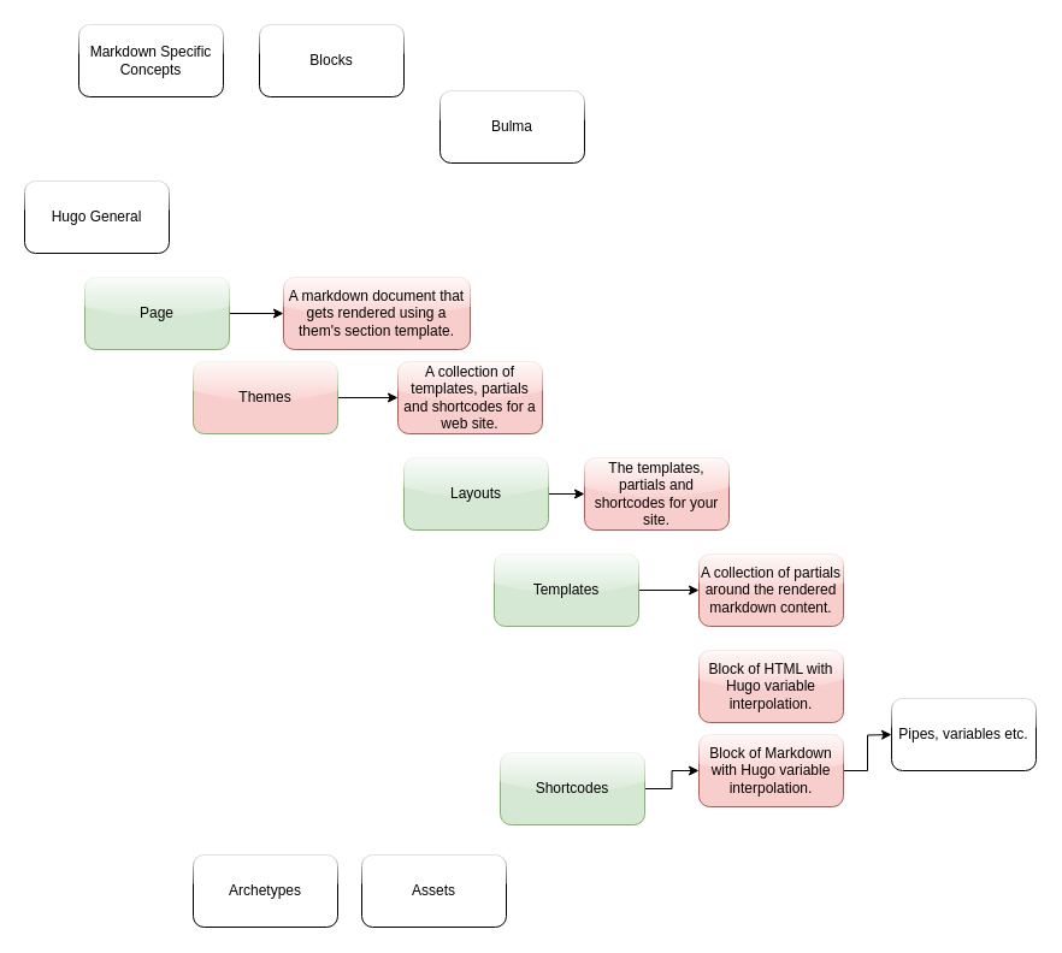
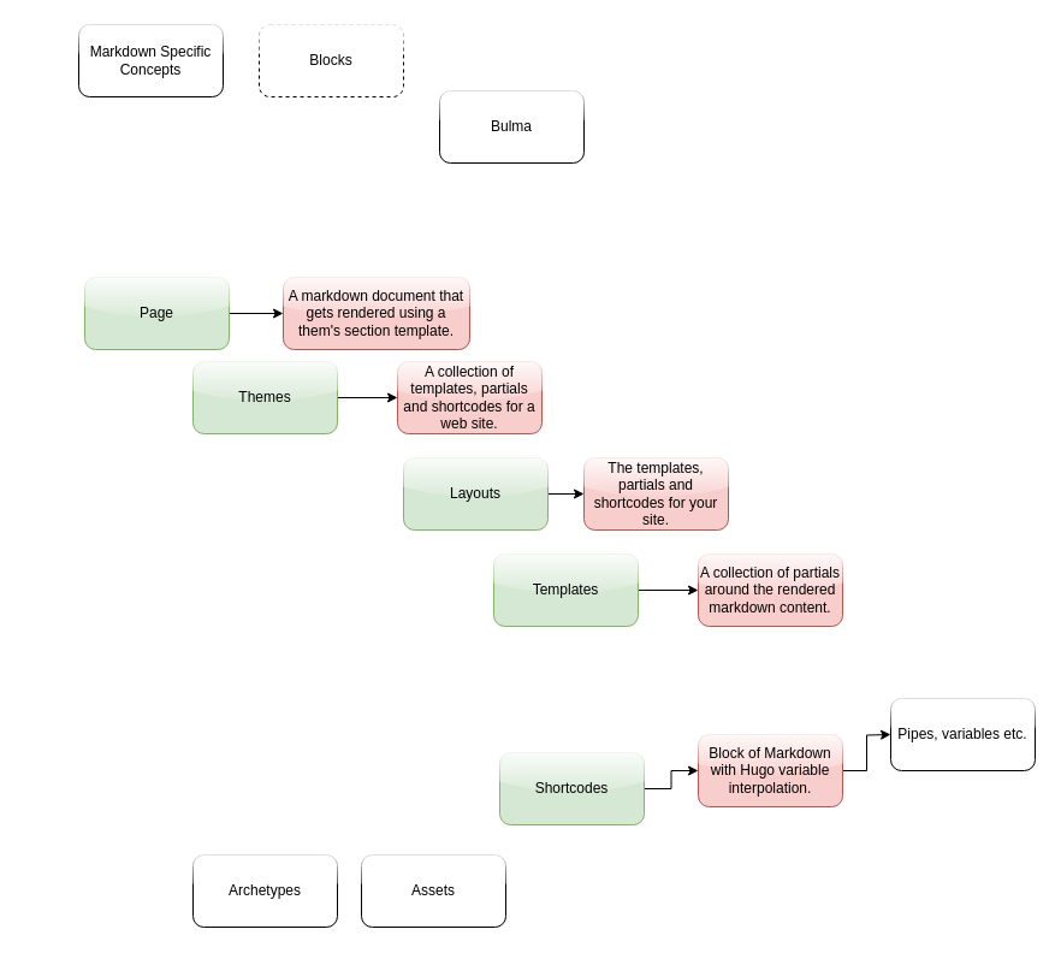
  <mxCell id="0" />
  <mxCell id="1" parent="0" />
- <mxCell id="2" value="Hugo General" style="rounded=1;whiteSpace=wrap;html=1;glass=1;" parent="1" vertex="1"><mxGeometry x="20" y="150" width="120" height="60" as="geometry" /></mxCell>
  <mxCell id="3" style="edgeStyle=orthogonalEdgeStyle;rounded=0;orthogonalLoop=1;jettySize=auto;html=1;" edge="1" parent="1" source="4" target="20"><mxGeometry relative="1" as="geometry" /></mxCell>
  <mxCell id="4" value="Templates" style="rounded=1;whiteSpace=wrap;html=1;glass=1;fillColor=#d5e8d4;strokeColor=#82b366;" parent="1" vertex="1"><mxGeometry x="410" y="460" width="120" height="60" as="geometry" /></mxCell>
  <mxCell id="5" style="edgeStyle=orthogonalEdgeStyle;rounded=0;orthogonalLoop=1;jettySize=auto;html=1;entryX=0;entryY=0.5;entryDx=0;entryDy=0;" edge="1" parent="1" source="6" target="19"><mxGeometry relative="1" as="geometry" /></mxCell>
  <mxCell id="6" value="Shortcodes" style="rounded=1;whiteSpace=wrap;html=1;glass=1;fillColor=#d5e8d4;strokeColor=#82b366;" parent="1" vertex="1"><mxGeometry x="415" y="625" width="120" height="60" as="geometry" /></mxCell>
  <mxCell id="7" value="Pipes, variables etc." style="rounded=1;whiteSpace=wrap;html=1;glass=1;" parent="1" vertex="1"><mxGeometry x="740" y="580" width="120" height="60" as="geometry" /></mxCell>
  <mxCell id="8" value="Markdown Specific Concepts" style="rounded=1;whiteSpace=wrap;html=1;glass=1;" parent="1" vertex="1"><mxGeometry x="65" y="20" width="120" height="60" as="geometry" /></mxCell>
- <mxCell id="9" value="Blocks" style="rounded=1;whiteSpace=wrap;html=1;glass=1;" parent="1" vertex="1"><mxGeometry x="215" y="20" width="120" height="60" as="geometry" /></mxCell>
+ <mxCell id="9" value="Blocks" style="rounded=1;whiteSpace=wrap;html=1;glass=1;dashed=1;" parent="1" vertex="1"><mxGeometry x="215" y="20" width="120" height="60" as="geometry" /></mxCell>
  <mxCell id="10" style="edgeStyle=orthogonalEdgeStyle;rounded=0;orthogonalLoop=1;jettySize=auto;html=1;" edge="1" parent="1" source="11" target="24"><mxGeometry relative="1" as="geometry" /></mxCell>
- <mxCell id="11" value="Themes" style="rounded=1;whiteSpace=wrap;html=1;glass=1;fillColor=#f8cecc;strokeColor=#82b366;" parent="1" vertex="1"><mxGeometry x="160" y="300" width="120" height="60" as="geometry" /></mxCell>
+ <mxCell id="11" value="Themes" style="rounded=1;whiteSpace=wrap;html=1;glass=1;fillColor=#d5e8d4;strokeColor=#82b366;" parent="1" vertex="1"><mxGeometry x="160" y="300" width="120" height="60" as="geometry" /></mxCell>
  <mxCell id="12" value="Archetypes&lt;span style=&quot;color: rgba(0, 0, 0, 0); font-family: monospace; font-size: 0px; text-align: start;&quot;&gt;%3CmxGraphModel%3E%3Croot%3E%3CmxCell%20id%3D%220%22%2F%3E%3CmxCell%20id%3D%221%22%20parent%3D%220%22%2F%3E%3CmxCell%20id%3D%222%22%20value%3D%22Blocks%22%20style%3D%22rounded%3D1%3BwhiteSpace%3Dwrap%3Bhtml%3D1%3Bglass%3D1%3B%22%20vertex%3D%221%22%20parent%3D%221%22%3E%3CmxGeometry%20x%3D%22400%22%20y%3D%22120%22%20width%3D%22120%22%20height%3D%2260%22%20as%3D%22geometry%22%2F%3E%3C%2FmxCell%3E%3C%2Froot%3E%3C%2FmxGraphModel%3E&lt;/span&gt;" style="rounded=1;whiteSpace=wrap;html=1;glass=1;" parent="1" vertex="1"><mxGeometry x="160" y="710" width="120" height="60" as="geometry" /></mxCell>
  <mxCell id="13" value="Assets" style="rounded=1;whiteSpace=wrap;html=1;glass=1;" parent="1" vertex="1"><mxGeometry x="300" y="710" width="120" height="60" as="geometry" /></mxCell>
  <mxCell id="14" style="edgeStyle=orthogonalEdgeStyle;rounded=0;orthogonalLoop=1;jettySize=auto;html=1;" edge="1" parent="1" source="15" target="25"><mxGeometry relative="1" as="geometry" /></mxCell>
  <mxCell id="15" value="Layouts" style="rounded=1;whiteSpace=wrap;html=1;glass=1;fillColor=#d5e8d4;strokeColor=#82b366;" parent="1" vertex="1"><mxGeometry x="335" y="380" width="120" height="60" as="geometry" /></mxCell>
  <mxCell id="16" value="Bulma" style="rounded=1;whiteSpace=wrap;html=1;glass=1;" vertex="1" parent="1"><mxGeometry x="365" y="75" width="120" height="60" as="geometry" /></mxCell>
- <mxCell id="17" value="Block of HTML with Hugo variable interpolation." style="rounded=1;whiteSpace=wrap;html=1;glass=1;fillColor=#f8cecc;strokeColor=#b85450;" vertex="1" parent="1"><mxGeometry x="580" y="540" width="120" height="60" as="geometry" /></mxCell>
  <mxCell id="18" style="edgeStyle=orthogonalEdgeStyle;rounded=0;orthogonalLoop=1;jettySize=auto;html=1;" edge="1" parent="1" source="19"><mxGeometry relative="1" as="geometry"><mxPoint x="740" y="610" as="targetPoint" /></mxGeometry></mxCell>
  <mxCell id="19" value="Block of Markdown with Hugo variable interpolation." style="rounded=1;whiteSpace=wrap;html=1;glass=1;fillColor=#f8cecc;strokeColor=#b85450;" vertex="1" parent="1"><mxGeometry x="580" y="610" width="120" height="60" as="geometry" /></mxCell>
  <mxCell id="20" value="A collection of partials around the rendered markdown content." style="rounded=1;whiteSpace=wrap;html=1;glass=1;fillColor=#f8cecc;strokeColor=#b85450;" vertex="1" parent="1"><mxGeometry x="580" y="460" width="120" height="60" as="geometry" /></mxCell>
  <mxCell id="21" style="edgeStyle=orthogonalEdgeStyle;rounded=0;orthogonalLoop=1;jettySize=auto;html=1;" edge="1" parent="1" source="22" target="23"><mxGeometry relative="1" as="geometry" /></mxCell>
  <mxCell id="22" value="Page" style="rounded=1;whiteSpace=wrap;html=1;glass=1;fillColor=#d5e8d4;strokeColor=#82b366;" vertex="1" parent="1"><mxGeometry x="70" y="230" width="120" height="60" as="geometry" /></mxCell>
  <mxCell id="23" value="A markdown document that gets rendered using a them's section template." style="rounded=1;whiteSpace=wrap;html=1;glass=1;fillColor=#f8cecc;strokeColor=#b85450;" vertex="1" parent="1"><mxGeometry x="235" y="230" width="155" height="60" as="geometry" /></mxCell>
  <mxCell id="24" value="A collection of templates, partials and shortcodes for a web site." style="rounded=1;whiteSpace=wrap;html=1;glass=1;fillColor=#f8cecc;strokeColor=#b85450;" vertex="1" parent="1"><mxGeometry x="330" y="300" width="120" height="60" as="geometry" /></mxCell>
  <mxCell id="25" value="The templates, partials and shortcodes for your site." style="rounded=1;whiteSpace=wrap;html=1;glass=1;fillColor=#f8cecc;strokeColor=#b85450;" vertex="1" parent="1"><mxGeometry x="485" y="380" width="120" height="60" as="geometry" /></mxCell>
